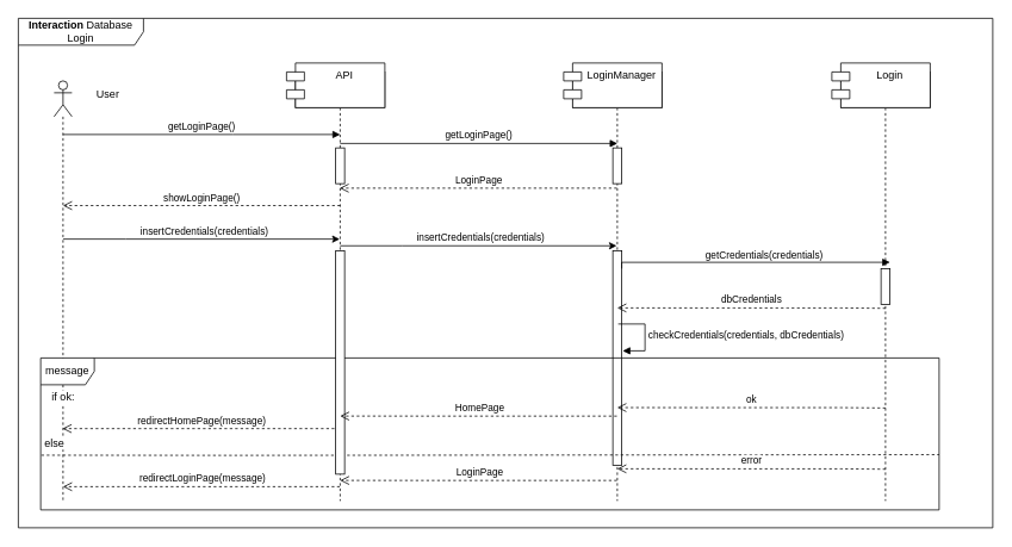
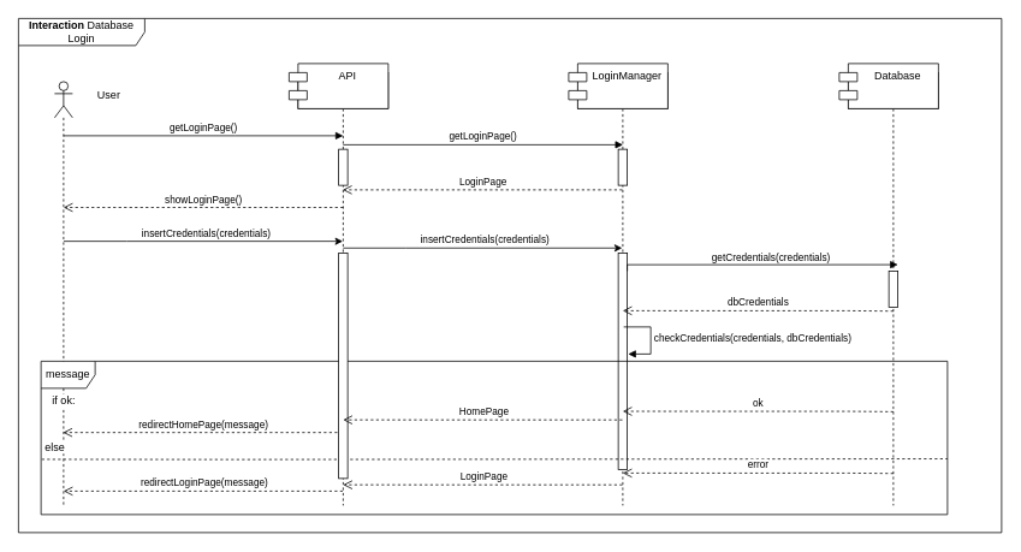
  <mxCell id="0" />
  <mxCell id="1" parent="0" />
  <mxCell id="2" value="LoginManager" style="shape=umlLifeline;perimeter=lifelinePerimeter;whiteSpace=wrap;html=1;container=1;dropTarget=0;collapsible=0;recursiveResize=0;outlineConnect=0;portConstraint=eastwest;newEdgeStyle={&quot;curved&quot;:0,&quot;rounded&quot;:0};" vertex="1" parent="1"><mxGeometry x="940" y="80" width="100" height="480" as="geometry" /></mxCell>
  <mxCell id="3" value="" style="html=1;points=[[0,0,0,0,5],[0,1,0,0,-5],[1,0,0,0,5],[1,1,0,0,-5]];perimeter=orthogonalPerimeter;outlineConnect=0;targetShapes=umlLifeline;portConstraint=eastwest;newEdgeStyle={&quot;curved&quot;:0,&quot;rounded&quot;:0};" vertex="1" parent="2"><mxGeometry x="45" y="220.0" width="10" height="40" as="geometry" /></mxCell>
  <mxCell id="4" value="getLoginPage()" style="html=1;verticalAlign=bottom;endArrow=block;edgeStyle=elbowEdgeStyle;elbow=vertical;curved=0;rounded=0;" parent="1" edge="1"><mxGeometry x="0.002" relative="1" as="geometry"><mxPoint x="69.81" y="150" as="sourcePoint" /><Array as="points"><mxPoint x="260" y="150" /><mxPoint x="225" y="120" /></Array><mxPoint x="380" y="150" as="targetPoint" /><mxPoint as="offset" /></mxGeometry></mxCell>
  <mxCell id="5" value="&lt;b&gt;Interaction&lt;/b&gt; Database Login" style="shape=umlFrame;whiteSpace=wrap;html=1;pointerEvents=0;width=140;height=30;" parent="1" vertex="1"><mxGeometry x="20" y="20" width="1090" height="570" as="geometry" /></mxCell>
  <mxCell id="6" value="LoginManager" style="shape=umlLifeline;perimeter=lifelinePerimeter;whiteSpace=wrap;html=1;container=1;dropTarget=0;collapsible=0;recursiveResize=0;outlineConnect=0;portConstraint=eastwest;newEdgeStyle={&quot;curved&quot;:0,&quot;rounded&quot;:0};" parent="1" vertex="1"><mxGeometry x="640" y="80" width="100" height="480" as="geometry" /></mxCell>
  <mxCell id="7" value="" style="html=1;points=[[0,0,0,0,5],[0,1,0,0,-5],[1,0,0,0,5],[1,1,0,0,-5]];perimeter=orthogonalPerimeter;outlineConnect=0;targetShapes=umlLifeline;portConstraint=eastwest;newEdgeStyle={&quot;curved&quot;:0,&quot;rounded&quot;:0};" parent="6" vertex="1"><mxGeometry x="45" y="200" width="10" height="240" as="geometry" /></mxCell>
  <mxCell id="8" value="" style="html=1;points=[[0,0,0,0,5],[0,1,0,0,-5],[1,0,0,0,5],[1,1,0,0,-5]];perimeter=orthogonalPerimeter;outlineConnect=0;targetShapes=umlLifeline;portConstraint=eastwest;newEdgeStyle={&quot;curved&quot;:0,&quot;rounded&quot;:0};" parent="6" vertex="1"><mxGeometry x="45" y="85" width="10" height="40" as="geometry" /></mxCell>
  <mxCell id="9" style="edgeStyle=orthogonalEdgeStyle;rounded=0;orthogonalLoop=1;jettySize=auto;html=1;curved=0;" parent="1" edge="1"><mxGeometry relative="1" as="geometry"><mxPoint x="70.247" y="267.013" as="sourcePoint" /><mxPoint x="379.5" y="267.013" as="targetPoint" /><Array as="points"><mxPoint x="140" y="267" /><mxPoint x="140" y="267" /></Array></mxGeometry></mxCell>
  <mxCell id="10" value="insertCredentials(credentials)" style="edgeLabel;html=1;align=center;verticalAlign=middle;resizable=0;points=[];" parent="9" vertex="1" connectable="0"><mxGeometry x="0.013" y="1" relative="1" as="geometry"><mxPoint y="-9" as="offset" /></mxGeometry></mxCell>
  <mxCell id="11" value="" style="shape=umlLifeline;perimeter=lifelinePerimeter;whiteSpace=wrap;html=1;container=1;dropTarget=0;collapsible=0;recursiveResize=0;outlineConnect=0;portConstraint=eastwest;newEdgeStyle={&quot;curved&quot;:0,&quot;rounded&quot;:0};participant=umlActor;size=40;" parent="1" vertex="1"><mxGeometry x="60" y="90" width="20" height="470" as="geometry" /></mxCell>
  <mxCell id="12" value="User" style="text;html=1;align=center;verticalAlign=middle;resizable=0;points=[];autosize=1;strokeColor=none;fillColor=none;" parent="1" vertex="1"><mxGeometry x="95" y="90" width="50" height="30" as="geometry" /></mxCell>
  <mxCell id="13" value="LoginPage" style="html=1;verticalAlign=bottom;endArrow=open;dashed=1;endSize=8;curved=0;rounded=0;" parent="1" edge="1"><mxGeometry x="-0.002" relative="1" as="geometry"><mxPoint x="689.5" y="210" as="sourcePoint" /><mxPoint x="379.5" y="210" as="targetPoint" /><Array as="points"><mxPoint x="410" y="210" /></Array><mxPoint as="offset" /></mxGeometry></mxCell>
  <mxCell id="14" value="redirectHomePage(message)" style="html=1;verticalAlign=bottom;endArrow=open;dashed=1;endSize=8;curved=0;rounded=0;" parent="1" edge="1"><mxGeometry x="-0.002" relative="1" as="geometry"><mxPoint x="379.5" y="479.05" as="sourcePoint" /><mxPoint x="69.447" y="479.05" as="targetPoint" /><Array as="points"><mxPoint x="320" y="479.05" /><mxPoint x="260" y="479.05" /><mxPoint x="200" y="479.05" /><mxPoint x="170" y="479.05" /></Array><mxPoint as="offset" /></mxGeometry></mxCell>
  <mxCell id="15" value="message" style="shape=umlFrame;whiteSpace=wrap;html=1;pointerEvents=0;" parent="1" vertex="1"><mxGeometry x="45" y="400" width="1005" height="170" as="geometry" /></mxCell>
  <mxCell id="16" value="if ok:" style="text;html=1;align=center;verticalAlign=middle;resizable=0;points=[];autosize=1;strokeColor=none;fillColor=none;labelBackgroundColor=default;" parent="1" vertex="1"><mxGeometry x="45" y="429" width="50" height="30" as="geometry" /></mxCell>
  <mxCell id="17" value="" style="endArrow=none;dashed=1;html=1;rounded=0;entryX=1.01;entryY=0.596;entryDx=0;entryDy=0;entryPerimeter=0;exitX=0.216;exitY=0.926;exitDx=0;exitDy=0;exitPerimeter=0;" parent="1" source="18" edge="1"><mxGeometry width="50" height="50" relative="1" as="geometry"><mxPoint x="32.99" y="509.6" as="sourcePoint" /><mxPoint x="1050.05" y="508.2" as="targetPoint" /><Array as="points"><mxPoint x="260" y="509" /></Array></mxGeometry></mxCell>
  <mxCell id="18" value="&lt;span style=&quot;background-color: rgb(255, 255, 255);&quot;&gt;else&lt;/span&gt;" style="text;html=1;align=center;verticalAlign=middle;resizable=0;points=[];autosize=1;strokeColor=none;fillColor=none;" parent="1" vertex="1"><mxGeometry x="35" y="481" width="50" height="30" as="geometry" /></mxCell>
  <mxCell id="19" value="redirectLoginPage(message)" style="html=1;verticalAlign=bottom;endArrow=open;dashed=1;endSize=8;curved=0;rounded=0;" parent="1" edge="1"><mxGeometry x="-0.002" relative="1" as="geometry"><mxPoint x="379.5" y="544" as="sourcePoint" /><mxPoint x="70" y="544" as="targetPoint" /><Array as="points"><mxPoint x="310" y="544" /><mxPoint x="250" y="544" /><mxPoint x="190" y="544" /><mxPoint x="160" y="544" /></Array><mxPoint as="offset" /></mxGeometry></mxCell>
  <mxCell id="20" value="API" style="shape=umlLifeline;perimeter=lifelinePerimeter;whiteSpace=wrap;html=1;container=1;dropTarget=0;collapsible=0;recursiveResize=0;outlineConnect=0;portConstraint=eastwest;newEdgeStyle={&quot;curved&quot;:0,&quot;rounded&quot;:0};" vertex="1" parent="1"><mxGeometry x="330" y="80" width="100" height="480" as="geometry" /></mxCell>
  <mxCell id="21" value="" style="html=1;points=[[0,0,0,0,5],[0,1,0,0,-5],[1,0,0,0,5],[1,1,0,0,-5]];perimeter=orthogonalPerimeter;outlineConnect=0;targetShapes=umlLifeline;portConstraint=eastwest;newEdgeStyle={&quot;curved&quot;:0,&quot;rounded&quot;:0};" vertex="1" parent="20"><mxGeometry x="45" y="85" width="10" height="40" as="geometry" /></mxCell>
  <mxCell id="22" value="" style="html=1;points=[[0,0,0,0,5],[0,1,0,0,-5],[1,0,0,0,5],[1,1,0,0,-5]];perimeter=orthogonalPerimeter;outlineConnect=0;targetShapes=umlLifeline;portConstraint=eastwest;newEdgeStyle={&quot;curved&quot;:0,&quot;rounded&quot;:0};" vertex="1" parent="20"><mxGeometry x="45" y="200" width="10" height="250" as="geometry" /></mxCell>
  <mxCell id="23" value="getLoginPage()" style="html=1;verticalAlign=bottom;endArrow=block;edgeStyle=elbowEdgeStyle;elbow=vertical;curved=0;rounded=0;" edge="1" parent="1"><mxGeometry x="0.002" relative="1" as="geometry"><mxPoint x="380" y="160" as="sourcePoint" /><Array as="points"><mxPoint x="570.19" y="160" /><mxPoint x="535.19" y="130" /></Array><mxPoint x="690.19" y="160" as="targetPoint" /><mxPoint as="offset" /></mxGeometry></mxCell>
  <mxCell id="24" value="showLoginPage()" style="html=1;verticalAlign=bottom;endArrow=open;dashed=1;endSize=8;curved=0;rounded=0;" edge="1" parent="1"><mxGeometry x="-0.002" relative="1" as="geometry"><mxPoint x="380" y="229.52" as="sourcePoint" /><mxPoint x="70" y="229.52" as="targetPoint" /><Array as="points"><mxPoint x="100.5" y="229.52" /></Array><mxPoint as="offset" /></mxGeometry></mxCell>
  <mxCell id="25" style="edgeStyle=orthogonalEdgeStyle;rounded=0;orthogonalLoop=1;jettySize=auto;html=1;curved=0;" edge="1" parent="1"><mxGeometry relative="1" as="geometry"><mxPoint x="379.997" y="274.523" as="sourcePoint" /><mxPoint x="689.25" y="274.523" as="targetPoint" /><Array as="points"><mxPoint x="449.75" y="274.51" /><mxPoint x="449.75" y="274.51" /></Array></mxGeometry></mxCell>
  <mxCell id="26" value="insertCredentials(credentials)" style="edgeLabel;html=1;align=center;verticalAlign=middle;resizable=0;points=[];" vertex="1" connectable="0" parent="25"><mxGeometry x="0.013" y="1" relative="1" as="geometry"><mxPoint y="-9" as="offset" /></mxGeometry></mxCell>
  <mxCell id="27" value="HomePage" style="html=1;verticalAlign=bottom;endArrow=open;dashed=1;endSize=8;curved=0;rounded=0;" edge="1" parent="1"><mxGeometry x="-0.002" relative="1" as="geometry"><mxPoint x="689.5" y="465.05" as="sourcePoint" /><mxPoint x="380" y="465" as="targetPoint" /><Array as="points"><mxPoint x="630" y="465.05" /><mxPoint x="570" y="465.05" /><mxPoint x="510" y="465.05" /><mxPoint x="480" y="465.05" /></Array><mxPoint as="offset" /></mxGeometry></mxCell>
  <mxCell id="28" value="LoginPage" style="html=1;verticalAlign=bottom;endArrow=open;dashed=1;endSize=8;curved=0;rounded=0;" edge="1" parent="1"><mxGeometry x="-0.002" relative="1" as="geometry"><mxPoint x="689.5" y="537.05" as="sourcePoint" /><mxPoint x="380" y="537" as="targetPoint" /><Array as="points"><mxPoint x="630" y="537.05" /><mxPoint x="570" y="537.05" /><mxPoint x="510" y="537.05" /><mxPoint x="480" y="537.05" /></Array><mxPoint as="offset" /></mxGeometry></mxCell>
  <mxCell id="29" value="API" style="shape=module;align=left;spacingLeft=20;align=center;verticalAlign=top;whiteSpace=wrap;html=1;" vertex="1" parent="1"><mxGeometry x="320" y="70" width="110" height="50" as="geometry" /></mxCell>
  <mxCell id="30" value="LoginManager" style="shape=module;align=left;spacingLeft=20;align=center;verticalAlign=top;whiteSpace=wrap;html=1;" vertex="1" parent="1"><mxGeometry x="630" y="70" width="110" height="50" as="geometry" /></mxCell>
- <mxCell id="31" value="Login" style="shape=module;align=left;spacingLeft=20;align=center;verticalAlign=top;whiteSpace=wrap;html=1;" vertex="1" parent="1"><mxGeometry x="930" y="70" width="110" height="50" as="geometry" /></mxCell>
+ <mxCell id="31" value="Database" style="shape=module;align=left;spacingLeft=20;align=center;verticalAlign=top;whiteSpace=wrap;html=1;" vertex="1" parent="1"><mxGeometry x="930" y="70" width="110" height="50" as="geometry" /></mxCell>
  <mxCell id="32" value="ok" style="html=1;verticalAlign=bottom;endArrow=open;dashed=1;endSize=8;curved=0;rounded=0;" edge="1" parent="1"><mxGeometry x="-0.002" relative="1" as="geometry"><mxPoint x="990" y="456" as="sourcePoint" /><mxPoint x="690" y="455.52" as="targetPoint" /><Array as="points"><mxPoint x="940" y="455.57" /><mxPoint x="880" y="455.57" /><mxPoint x="820" y="455.57" /><mxPoint x="790" y="455.57" /></Array><mxPoint as="offset" /></mxGeometry></mxCell>
  <mxCell id="33" value="error" style="html=1;verticalAlign=bottom;endArrow=open;dashed=1;endSize=8;curved=0;rounded=0;" edge="1" parent="1"><mxGeometry x="-0.003" relative="1" as="geometry"><mxPoint x="990" y="524.48" as="sourcePoint" /><mxPoint x="690" y="524" as="targetPoint" /><Array as="points"><mxPoint x="940" y="524.05" /><mxPoint x="880" y="524.05" /><mxPoint x="820" y="524.05" /><mxPoint x="790" y="524.05" /></Array><mxPoint as="offset" /></mxGeometry></mxCell>
  <mxCell id="34" value="checkCredentials(credentials, dbCredentials)" style="html=1;align=left;spacingLeft=2;endArrow=block;rounded=0;edgeStyle=orthogonalEdgeStyle;curved=0;rounded=0;" edge="1" parent="1"><mxGeometry relative="1" as="geometry"><mxPoint x="691" y="362.02" as="sourcePoint" /><Array as="points"><mxPoint x="721" y="392.02" /></Array><mxPoint x="696" y="392.038" as="targetPoint" /></mxGeometry></mxCell>
  <mxCell id="35" value="getCredentials(credentials)" style="html=1;align=left;spacingLeft=2;endArrow=block;rounded=0;edgeStyle=orthogonalEdgeStyle;curved=0;rounded=0;" parent="1" edge="1"><mxGeometry x="-0.368" y="8" relative="1" as="geometry"><mxPoint x="695" y="300" as="sourcePoint" /><Array as="points"><mxPoint x="695" y="292.97" /></Array><mxPoint x="995" y="292.97" as="targetPoint" /><mxPoint as="offset" /></mxGeometry></mxCell>
  <mxCell id="36" value="dbCredentials" style="html=1;verticalAlign=bottom;endArrow=open;dashed=1;endSize=8;curved=0;rounded=0;" edge="1" parent="1"><mxGeometry x="-0.002" relative="1" as="geometry"><mxPoint x="990" y="344.48" as="sourcePoint" /><mxPoint x="690" y="344" as="targetPoint" /><Array as="points"><mxPoint x="940" y="344.05" /><mxPoint x="880" y="344.05" /><mxPoint x="820" y="344.05" /><mxPoint x="790" y="344.05" /></Array><mxPoint as="offset" /></mxGeometry></mxCell>
